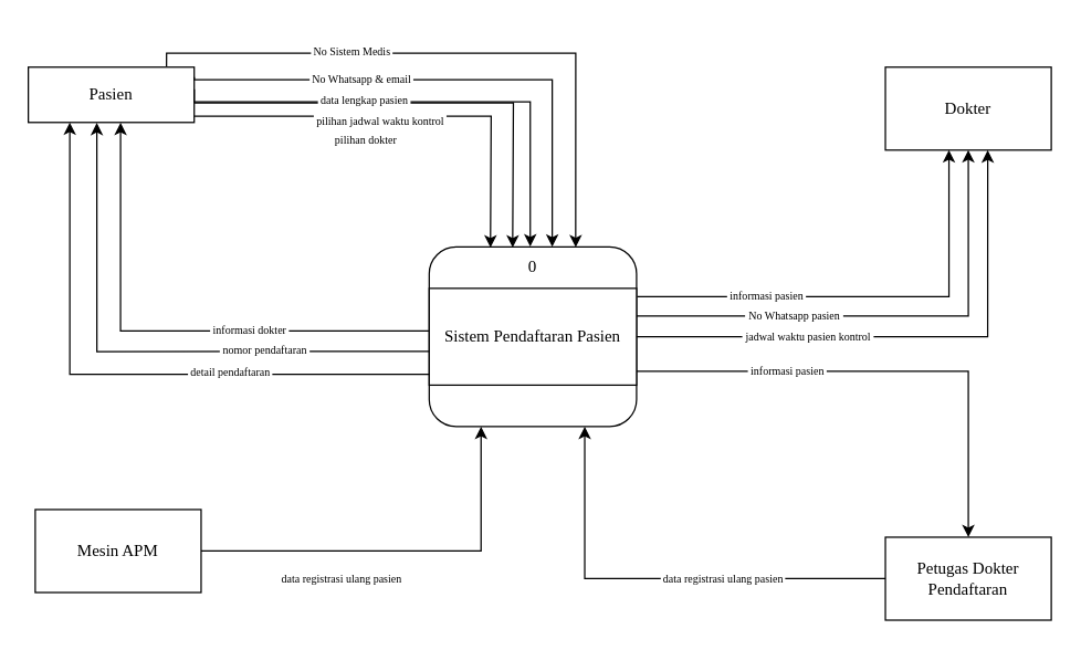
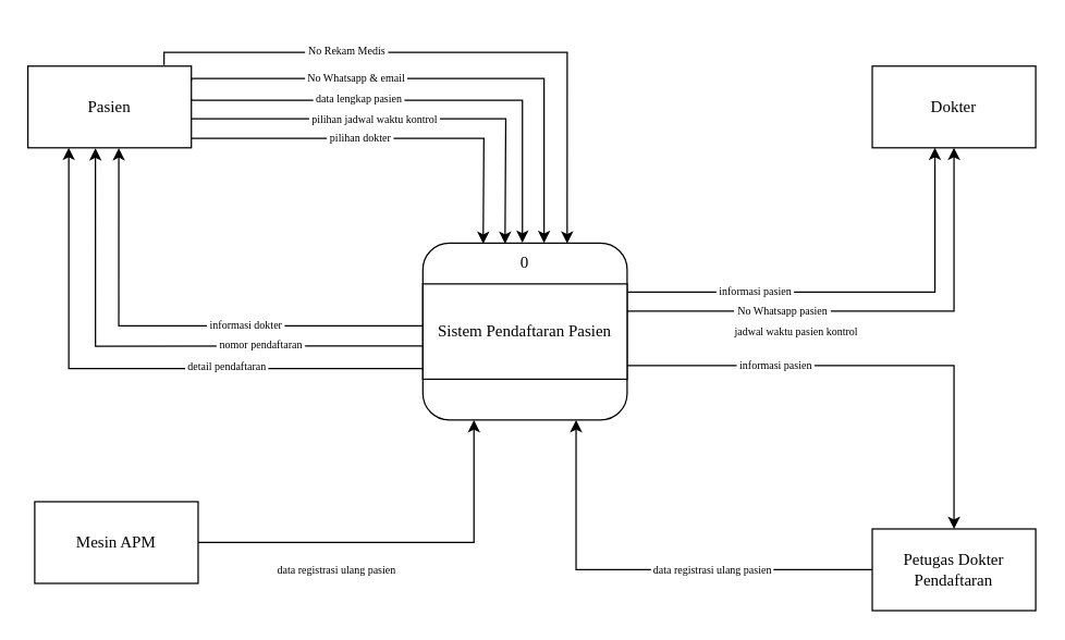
  <mxCell id="0" />
  <mxCell id="1" parent="0" />
  <mxCell id="2" style="edgeStyle=orthogonalEdgeStyle;rounded=0;orthogonalLoop=1;jettySize=auto;html=1;entryX=0.5;entryY=1;entryDx=0;entryDy=0;fontFamily=Poppins;fontSource=https%3A%2F%2Ffonts.googleapis.com%2Fcss%3Ffamily%3DPoppins;" edge="1" parent="1" source="3" target="10"><mxGeometry relative="1" as="geometry"><Array as="points"><mxPoint x="700" y="228" /></Array></mxGeometry></mxCell>
  <mxCell id="3" value="" style="rounded=1;whiteSpace=wrap;html=1;fontFamily=Poppins;fontSource=https%3A%2F%2Ffonts.googleapis.com%2Fcss%3Ffamily%3DPoppins;" vertex="1" parent="1"><mxGeometry x="310" y="178" width="150" height="130" as="geometry" /></mxCell>
  <mxCell id="4" style="edgeStyle=orthogonalEdgeStyle;rounded=0;orthogonalLoop=1;jettySize=auto;html=1;fontFamily=Poppins;fontSource=https%3A%2F%2Ffonts.googleapis.com%2Fcss%3Ffamily%3DPoppins;exitX=1;exitY=0.645;exitDx=0;exitDy=0;entryX=0.209;entryY=0.004;entryDx=0;entryDy=0;entryPerimeter=0;exitPerimeter=0;" edge="1" parent="1" source="5"><mxGeometry relative="1" as="geometry"><mxPoint x="169" y="87" as="sourcePoint" /><mxPoint x="370.35" y="178.52" as="targetPoint" /></mxGeometry></mxCell>
- <mxCell id="5" value="Pasien" style="rounded=0;whiteSpace=wrap;html=1;fontFamily=Poppins;fontSource=https%3A%2F%2Ffonts.googleapis.com%2Fcss%3Ffamily%3DPoppins;" vertex="1" parent="1"><mxGeometry x="20" y="48" width="120" height="40" as="geometry" /></mxCell>
+ <mxCell id="5" value="Pasien" style="rounded=0;whiteSpace=wrap;html=1;fontFamily=Poppins;fontSource=https%3A%2F%2Ffonts.googleapis.com%2Fcss%3Ffamily%3DPoppins;" vertex="1" parent="1"><mxGeometry x="20" y="48" width="120" height="60" as="geometry" /></mxCell>
  <mxCell id="6" style="edgeStyle=orthogonalEdgeStyle;rounded=0;orthogonalLoop=1;jettySize=auto;html=1;entryX=0.75;entryY=1;entryDx=0;entryDy=0;fontFamily=Poppins;fontSource=https%3A%2F%2Ffonts.googleapis.com%2Fcss%3Ffamily%3DPoppins;" edge="1" parent="1" source="7" target="3"><mxGeometry relative="1" as="geometry" /></mxCell>
  <mxCell id="7" value="Petugas Dokter Pendaftaran" style="rounded=0;whiteSpace=wrap;html=1;fontFamily=Poppins;fontSource=https%3A%2F%2Ffonts.googleapis.com%2Fcss%3Ffamily%3DPoppins;" vertex="1" parent="1"><mxGeometry x="640" y="388" width="120" height="60" as="geometry" /></mxCell>
  <mxCell id="8" style="edgeStyle=orthogonalEdgeStyle;rounded=0;orthogonalLoop=1;jettySize=auto;html=1;entryX=0.25;entryY=1;entryDx=0;entryDy=0;fontFamily=Poppins;fontSource=https%3A%2F%2Ffonts.googleapis.com%2Fcss%3Ffamily%3DPoppins;" edge="1" parent="1" source="9" target="3"><mxGeometry relative="1" as="geometry" /></mxCell>
  <mxCell id="9" value="Mesin APM" style="rounded=0;whiteSpace=wrap;html=1;fontFamily=Poppins;fontSource=https%3A%2F%2Ffonts.googleapis.com%2Fcss%3Ffamily%3DPoppins;" vertex="1" parent="1"><mxGeometry x="25" y="368" width="120" height="60" as="geometry" /></mxCell>
  <mxCell id="10" value="Dokter" style="rounded=0;whiteSpace=wrap;html=1;fontFamily=Poppins;fontSource=https%3A%2F%2Ffonts.googleapis.com%2Fcss%3Ffamily%3DPoppins;" vertex="1" parent="1"><mxGeometry x="640" y="48" width="120" height="60" as="geometry" /></mxCell>
  <mxCell id="11" style="edgeStyle=orthogonalEdgeStyle;rounded=0;orthogonalLoop=1;jettySize=auto;html=1;entryX=0.5;entryY=0;entryDx=0;entryDy=0;fontFamily=Poppins;fontSource=https%3A%2F%2Ffonts.googleapis.com%2Fcss%3Ffamily%3DPoppins;" edge="1" parent="1" target="7"><mxGeometry relative="1" as="geometry"><mxPoint x="460" y="268" as="sourcePoint" /><mxPoint x="690" y="148" as="targetPoint" /><Array as="points"><mxPoint x="700" y="268" /></Array></mxGeometry></mxCell>
  <mxCell id="12" value="Sistem Pendaftaran Pasien" style="rounded=0;whiteSpace=wrap;html=1;fontFamily=Poppins;fontSource=https%3A%2F%2Ffonts.googleapis.com%2Fcss%3Ffamily%3DPoppins;" vertex="1" parent="1"><mxGeometry x="310" y="208" width="150" height="70" as="geometry" /></mxCell>
  <mxCell id="13" value="0" style="text;html=1;strokeColor=none;fillColor=none;align=center;verticalAlign=middle;whiteSpace=wrap;rounded=0;fontFamily=Poppins;fontSource=https%3A%2F%2Ffonts.googleapis.com%2Fcss%3Ffamily%3DPoppins;" vertex="1" parent="1"><mxGeometry x="355" y="178" width="60" height="30" as="geometry" /></mxCell>
  <mxCell id="14" style="edgeStyle=orthogonalEdgeStyle;rounded=0;orthogonalLoop=1;jettySize=auto;html=1;fontFamily=Poppins;fontSource=https%3A%2F%2Ffonts.googleapis.com%2Fcss%3Ffamily%3DPoppins;entryX=0.294;entryY=-0.002;entryDx=0;entryDy=0;entryPerimeter=0;exitX=1;exitY=0.399;exitDx=0;exitDy=0;exitPerimeter=0;" edge="1" parent="1" source="5"><mxGeometry relative="1" as="geometry"><mxPoint x="169" y="73" as="sourcePoint" /><mxPoint x="383.1" y="177.74" as="targetPoint" /><Array as="points"><mxPoint x="140" y="73" /><mxPoint x="383" y="73" /></Array></mxGeometry></mxCell>
  <mxCell id="15" style="edgeStyle=orthogonalEdgeStyle;rounded=0;orthogonalLoop=1;jettySize=auto;html=1;fontFamily=Poppins;fontSource=https%3A%2F%2Ffonts.googleapis.com%2Fcss%3Ffamily%3DPoppins;entryX=0.25;entryY=0;entryDx=0;entryDy=0;exitX=1;exitY=0.18;exitDx=0;exitDy=0;exitPerimeter=0;" edge="1" parent="1" source="5"><mxGeometry relative="1" as="geometry"><mxPoint x="168.28" y="57.42" as="sourcePoint" /><mxPoint x="399" y="178" as="targetPoint" /><Array as="points"><mxPoint x="140" y="57" /><mxPoint x="399" y="57" /></Array></mxGeometry></mxCell>
  <mxCell id="16" style="edgeStyle=orthogonalEdgeStyle;rounded=0;orthogonalLoop=1;jettySize=auto;html=1;fontFamily=Poppins;fontSource=https%3A%2F%2Ffonts.googleapis.com%2Fcss%3Ffamily%3DPoppins;exitX=1.001;exitY=0.885;exitDx=0;exitDy=0;entryX=0.102;entryY=0.004;entryDx=0;entryDy=0;entryPerimeter=0;exitPerimeter=0;" edge="1" parent="1" source="5"><mxGeometry relative="1" as="geometry"><mxPoint x="169" y="101.26" as="sourcePoint" /><mxPoint x="354.3" y="178.52" as="targetPoint" /></mxGeometry></mxCell>
  <mxCell id="17" value="&lt;font style=&quot;font-size: 8px;&quot;&gt;&amp;nbsp;pilihan dokter&amp;nbsp; &lt;/font&gt;" style="text;html=1;align=center;verticalAlign=middle;whiteSpace=wrap;rounded=0;fontFamily=Poppins;fontSource=https%3A%2F%2Ffonts.googleapis.com%2Fcss%3Ffamily%3DPoppins;fontSize=8;labelBackgroundColor=default;spacing=10;" vertex="1" parent="1"><mxGeometry x="199" y="84" width="131" height="34" as="geometry" /></mxCell>
  <mxCell id="18" value="&lt;font style=&quot;font-size: 8px;&quot;&gt;&amp;nbsp;pilihan jadwal waktu kontrol&amp;nbsp; &lt;/font&gt;" style="text;html=1;align=center;verticalAlign=middle;whiteSpace=wrap;rounded=0;fontFamily=Poppins;fontSource=https%3A%2F%2Ffonts.googleapis.com%2Fcss%3Ffamily%3DPoppins;fontSize=8;labelBackgroundColor=default;spacing=10;" vertex="1" parent="1"><mxGeometry x="201" y="70" width="148" height="34" as="geometry" /></mxCell>
  <mxCell id="19" value="&lt;font style=&quot;font-size: 8px;&quot;&gt;&amp;nbsp;data lengkap pasien&amp;nbsp; &lt;/font&gt;" style="text;html=1;align=center;verticalAlign=middle;whiteSpace=wrap;rounded=0;fontFamily=Poppins;fontSource=https%3A%2F%2Ffonts.googleapis.com%2Fcss%3Ffamily%3DPoppins;fontSize=8;labelBackgroundColor=default;spacing=10;" vertex="1" parent="1"><mxGeometry x="198" y="55" width="131" height="34" as="geometry" /></mxCell>
  <mxCell id="20" value="&lt;font style=&quot;font-size: 8px;&quot;&gt;&amp;nbsp;No Whatsapp &lt;/font&gt;&amp;amp; email&amp;nbsp; " style="text;html=1;align=center;verticalAlign=middle;whiteSpace=wrap;rounded=0;fontFamily=Poppins;fontSource=https%3A%2F%2Ffonts.googleapis.com%2Fcss%3Ffamily%3DPoppins;fontSize=8;labelBackgroundColor=default;spacing=10;" vertex="1" parent="1"><mxGeometry x="196" y="40" width="131" height="34" as="geometry" /></mxCell>
  <mxCell id="21" style="edgeStyle=orthogonalEdgeStyle;rounded=0;orthogonalLoop=1;jettySize=auto;html=1;fontFamily=Poppins;fontSource=https%3A%2F%2Ffonts.googleapis.com%2Fcss%3Ffamily%3DPoppins;entryX=0.566;entryY=0.01;entryDx=0;entryDy=0;exitX=0.833;exitY=-0.015;exitDx=0;exitDy=0;entryPerimeter=0;exitPerimeter=0;" edge="1" parent="1" source="5"><mxGeometry relative="1" as="geometry"><mxPoint x="145.87" y="48.1" as="sourcePoint" /><mxPoint x="415.96" y="178.3" as="targetPoint" /><Array as="points"><mxPoint x="120" y="38" /><mxPoint x="416" y="38" /></Array></mxGeometry></mxCell>
- <mxCell id="22" value="&amp;nbsp;No Sistem Medis&amp;nbsp; " style="text;html=1;align=center;verticalAlign=middle;whiteSpace=wrap;rounded=0;fontFamily=Poppins;fontSource=https%3A%2F%2Ffonts.googleapis.com%2Fcss%3Ffamily%3DPoppins;fontSize=8;labelBackgroundColor=default;spacing=10;" vertex="1" parent="1"><mxGeometry x="189" y="20" width="131" height="34" as="geometry" /></mxCell>
+ <mxCell id="22" value="&amp;nbsp;No Rekam Medis&amp;nbsp; " style="text;html=1;align=center;verticalAlign=middle;whiteSpace=wrap;rounded=0;fontFamily=Poppins;fontSource=https%3A%2F%2Ffonts.googleapis.com%2Fcss%3Ffamily%3DPoppins;fontSize=8;labelBackgroundColor=default;spacing=10;" vertex="1" parent="1"><mxGeometry x="189" y="20" width="131" height="34" as="geometry" /></mxCell>
  <mxCell id="23" value="" style="edgeStyle=orthogonalEdgeStyle;rounded=0;orthogonalLoop=1;jettySize=auto;html=1;fontFamily=Poppins;fontSource=https%3A%2F%2Ffonts.googleapis.com%2Fcss%3Ffamily%3DPoppins;exitX=0.413;exitY=1.006;exitDx=0;exitDy=0;exitPerimeter=0;startArrow=classic;startFill=1;endArrow=none;endFill=0;entryX=0.003;entryY=0.395;entryDx=0;entryDy=0;entryPerimeter=0;" edge="1" parent="1" source="5"><mxGeometry relative="1" as="geometry"><mxPoint x="70.28" y="126.12" as="sourcePoint" /><mxPoint x="310.45" y="253.65" as="targetPoint" /><Array as="points"><mxPoint x="70" y="254" /></Array></mxGeometry></mxCell>
  <mxCell id="24" value="&amp;nbsp;nomor pendaftaran&amp;nbsp; " style="text;html=1;align=center;verticalAlign=middle;whiteSpace=wrap;rounded=0;fontFamily=Poppins;fontSource=https%3A%2F%2Ffonts.googleapis.com%2Fcss%3Ffamily%3DPoppins;fontSize=8;labelBackgroundColor=default;spacing=10;" vertex="1" parent="1"><mxGeometry x="125.5" y="236" width="131" height="34" as="geometry" /></mxCell>
  <mxCell id="25" value="" style="edgeStyle=orthogonalEdgeStyle;rounded=0;orthogonalLoop=1;jettySize=auto;html=1;fontFamily=Poppins;fontSource=https%3A%2F%2Ffonts.googleapis.com%2Fcss%3Ffamily%3DPoppins;exitX=0.25;exitY=1;exitDx=0;exitDy=0;startArrow=classic;startFill=1;endArrow=none;endFill=0;entryX=0.002;entryY=0.632;entryDx=0;entryDy=0;entryPerimeter=0;" edge="1" parent="1" source="5"><mxGeometry relative="1" as="geometry"><mxPoint x="50" y="126" as="sourcePoint" /><mxPoint x="310.3" y="270.24" as="targetPoint" /><Array as="points"><mxPoint x="50" y="270" /></Array></mxGeometry></mxCell>
  <mxCell id="26" value="&amp;nbsp;detail pendaftaran&amp;nbsp; " style="text;html=1;align=center;verticalAlign=middle;whiteSpace=wrap;rounded=0;fontFamily=Poppins;fontSource=https%3A%2F%2Ffonts.googleapis.com%2Fcss%3Ffamily%3DPoppins;fontSize=8;labelBackgroundColor=default;spacing=10;" vertex="1" parent="1"><mxGeometry x="106.5" y="252" width="119" height="34" as="geometry" /></mxCell>
  <mxCell id="27" value="&amp;nbsp;data registrasi ulang pasien&amp;nbsp; " style="text;html=1;align=center;verticalAlign=middle;whiteSpace=wrap;rounded=0;fontFamily=Poppins;fontSource=https%3A%2F%2Ffonts.googleapis.com%2Fcss%3Ffamily%3DPoppins;fontSize=8;labelBackgroundColor=default;spacing=10;" vertex="1" parent="1"><mxGeometry x="174" y="401" width="146" height="34" as="geometry" /></mxCell>
  <mxCell id="28" value="" style="edgeStyle=orthogonalEdgeStyle;rounded=0;orthogonalLoop=1;jettySize=auto;html=1;fontFamily=Poppins;fontSource=https%3A%2F%2Ffonts.googleapis.com%2Fcss%3Ffamily%3DPoppins;exitX=0.556;exitY=1.004;exitDx=0;exitDy=0;startArrow=classic;startFill=1;endArrow=none;endFill=0;entryX=-0.002;entryY=0.44;entryDx=0;entryDy=0;entryPerimeter=0;exitPerimeter=0;" edge="1" parent="1" source="5" target="12"><mxGeometry relative="1" as="geometry"><mxPoint x="87" y="107" as="sourcePoint" /><mxPoint x="317" y="238.65" as="targetPoint" /><Array as="points"><mxPoint x="87" y="239" /></Array></mxGeometry></mxCell>
  <mxCell id="29" value="&amp;nbsp;informasi dokter&amp;nbsp; " style="text;html=1;align=center;verticalAlign=middle;whiteSpace=wrap;rounded=0;fontFamily=Poppins;fontSource=https%3A%2F%2Ffonts.googleapis.com%2Fcss%3Ffamily%3DPoppins;fontSize=8;labelBackgroundColor=default;spacing=10;" vertex="1" parent="1"><mxGeometry x="114.5" y="221" width="131" height="34" as="geometry" /></mxCell>
  <mxCell id="30" value="&amp;nbsp;informasi pasien&amp;nbsp; " style="text;html=1;align=center;verticalAlign=middle;whiteSpace=wrap;rounded=0;fontFamily=Poppins;fontSource=https%3A%2F%2Ffonts.googleapis.com%2Fcss%3Ffamily%3DPoppins;fontSize=8;labelBackgroundColor=default;spacing=10;" vertex="1" parent="1"><mxGeometry x="510" y="251" width="119" height="34" as="geometry" /></mxCell>
  <mxCell id="31" value="&amp;nbsp;data registrasi ulang pasien&amp;nbsp; " style="text;html=1;align=center;verticalAlign=middle;whiteSpace=wrap;rounded=0;fontFamily=Poppins;fontSource=https%3A%2F%2Ffonts.googleapis.com%2Fcss%3Ffamily%3DPoppins;fontSize=8;labelBackgroundColor=default;spacing=10;" vertex="1" parent="1"><mxGeometry x="450" y="401" width="146" height="34" as="geometry" /></mxCell>
- <mxCell id="32" style="edgeStyle=orthogonalEdgeStyle;rounded=0;orthogonalLoop=1;jettySize=auto;html=1;fontFamily=Poppins;fontSource=https%3A%2F%2Ffonts.googleapis.com%2Fcss%3Ffamily%3DPoppins;entryX=0.617;entryY=1.001;entryDx=0;entryDy=0;exitX=1;exitY=0.5;exitDx=0;exitDy=0;entryPerimeter=0;" edge="1" parent="1" source="12" target="10"><mxGeometry relative="1" as="geometry"><mxPoint x="529" y="167.5" as="sourcePoint" /><mxPoint x="760" y="288.5" as="targetPoint" /><Array as="points"><mxPoint x="714" y="243" /></Array></mxGeometry></mxCell>
  <mxCell id="33" value="&lt;font style=&quot;font-size: 8px;&quot;&gt;&amp;nbsp;jadwal waktu pasien kontrol&amp;nbsp; &lt;/font&gt;" style="text;html=1;align=center;verticalAlign=middle;whiteSpace=wrap;rounded=0;fontFamily=Poppins;fontSource=https%3A%2F%2Ffonts.googleapis.com%2Fcss%3Ffamily%3DPoppins;fontSize=8;labelBackgroundColor=default;spacing=10;" vertex="1" parent="1"><mxGeometry x="510" y="226" width="149" height="34" as="geometry" /></mxCell>
  <mxCell id="34" value="&lt;font style=&quot;font-size: 8px;&quot;&gt;&amp;nbsp;No Whatsapp pasien&amp;nbsp; &lt;br&gt;&lt;/font&gt;" style="text;html=1;align=center;verticalAlign=middle;whiteSpace=wrap;rounded=0;fontFamily=Poppins;fontSource=https%3A%2F%2Ffonts.googleapis.com%2Fcss%3Ffamily%3DPoppins;fontSize=8;labelBackgroundColor=default;spacing=10;" vertex="1" parent="1"><mxGeometry x="509" y="211" width="131" height="34" as="geometry" /></mxCell>
  <mxCell id="35" style="edgeStyle=orthogonalEdgeStyle;rounded=0;orthogonalLoop=1;jettySize=auto;html=1;fontFamily=Poppins;fontSource=https%3A%2F%2Ffonts.googleapis.com%2Fcss%3Ffamily%3DPoppins;exitX=1.003;exitY=0.086;exitDx=0;exitDy=0;exitPerimeter=0;" edge="1" parent="1" source="12"><mxGeometry relative="1" as="geometry"><mxPoint x="466" y="214" as="sourcePoint" /><mxPoint x="686" y="108" as="targetPoint" /><Array as="points"><mxPoint x="686" y="214" /></Array></mxGeometry></mxCell>
  <mxCell id="36" value="&lt;font style=&quot;font-size: 8px;&quot;&gt;&amp;nbsp;informasi pasien&amp;nbsp; &lt;br&gt;&lt;/font&gt;" style="text;html=1;align=center;verticalAlign=middle;whiteSpace=wrap;rounded=0;fontFamily=Poppins;fontSource=https%3A%2F%2Ffonts.googleapis.com%2Fcss%3Ffamily%3DPoppins;fontSize=8;labelBackgroundColor=default;spacing=10;" vertex="1" parent="1"><mxGeometry x="489" y="197" width="131" height="34" as="geometry" /></mxCell>
